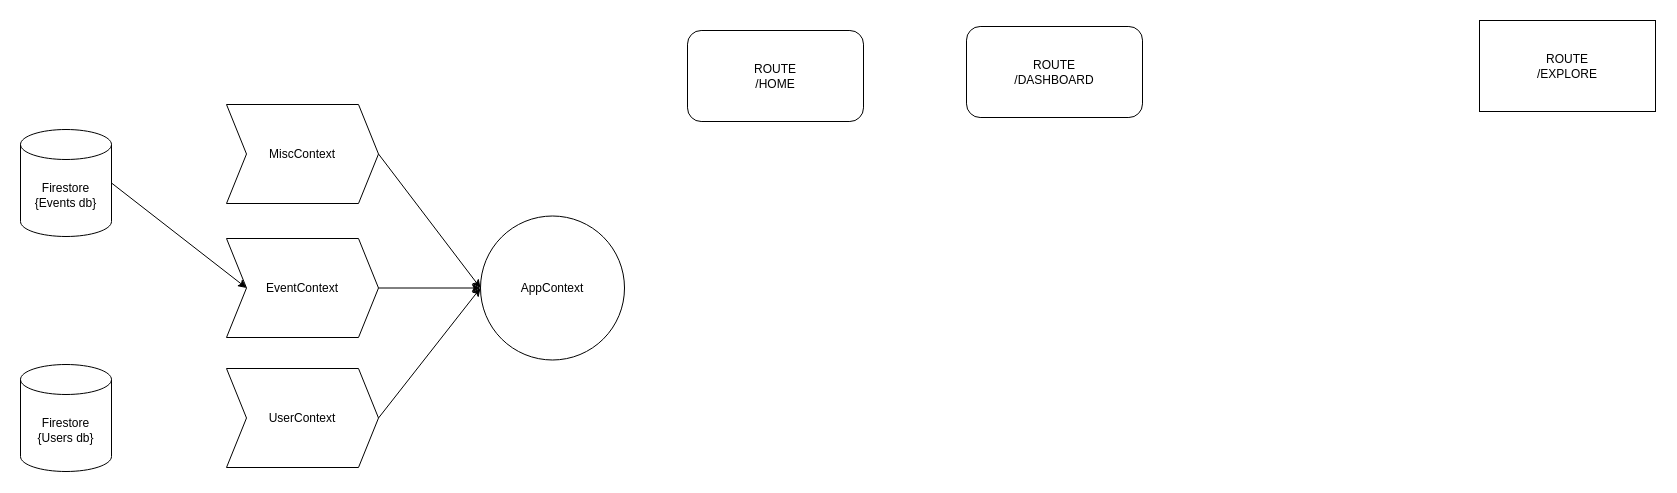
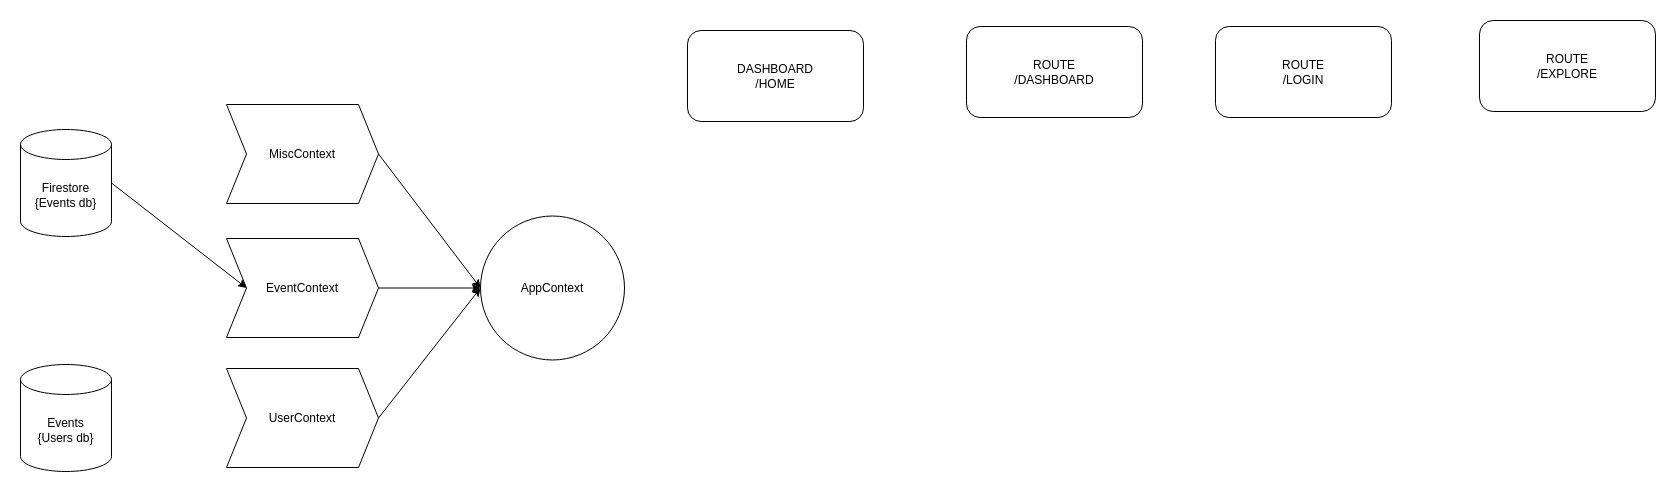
  <mxCell id="0" />
  <mxCell id="1" parent="0" />
  <mxCell id="2" value="AppContext" style="ellipse;whiteSpace=wrap;html=1;aspect=fixed;" vertex="1" parent="1"><mxGeometry x="480" y="215.5" width="144" height="144" as="geometry" /></mxCell>
  <mxCell id="3" style="edgeStyle=none;html=1;exitX=1;exitY=0.5;exitDx=0;exitDy=0;entryX=0;entryY=0.5;entryDx=0;entryDy=0;" edge="1" parent="1" source="4" target="2"><mxGeometry relative="1" as="geometry" /></mxCell>
  <mxCell id="4" value="EventContext" style="shape=step;perimeter=stepPerimeter;whiteSpace=wrap;html=1;fixedSize=1;rotation=0;" vertex="1" parent="1"><mxGeometry x="226" y="238" width="152" height="99" as="geometry" /></mxCell>
  <mxCell id="5" style="edgeStyle=none;html=1;exitX=1;exitY=0.5;exitDx=0;exitDy=0;entryX=0;entryY=0.5;entryDx=0;entryDy=0;" edge="1" parent="1" source="6" target="2"><mxGeometry relative="1" as="geometry" /></mxCell>
  <mxCell id="6" value="MiscContext" style="shape=step;perimeter=stepPerimeter;whiteSpace=wrap;html=1;fixedSize=1;rotation=0;" vertex="1" parent="1"><mxGeometry x="226" y="104" width="152" height="99" as="geometry" /></mxCell>
  <mxCell id="7" style="edgeStyle=none;html=1;exitX=1;exitY=0.5;exitDx=0;exitDy=0;entryX=0;entryY=0.5;entryDx=0;entryDy=0;" edge="1" parent="1" source="8" target="2"><mxGeometry relative="1" as="geometry" /></mxCell>
  <mxCell id="8" value="UserContext" style="shape=step;perimeter=stepPerimeter;whiteSpace=wrap;html=1;fixedSize=1;rotation=0;" vertex="1" parent="1"><mxGeometry x="226" y="368" width="152" height="99" as="geometry" /></mxCell>
  <mxCell id="9" style="edgeStyle=none;html=1;exitX=1;exitY=0.5;exitDx=0;exitDy=0;exitPerimeter=0;entryX=0;entryY=0.5;entryDx=0;entryDy=0;" edge="1" parent="1" source="10" target="4"><mxGeometry relative="1" as="geometry" /></mxCell>
  <mxCell id="10" value="Firestore&lt;br&gt;{Events db}" style="shape=cylinder3;whiteSpace=wrap;html=1;boundedLbl=1;backgroundOutline=1;size=15;" vertex="1" parent="1"><mxGeometry x="20" y="129" width="91" height="107" as="geometry" /></mxCell>
- <mxCell id="11" value="Firestore&lt;br&gt;{Users db}" style="shape=cylinder3;whiteSpace=wrap;html=1;boundedLbl=1;backgroundOutline=1;size=15;" vertex="1" parent="1"><mxGeometry x="20" y="364" width="91" height="107" as="geometry" /></mxCell>
- <mxCell id="12" value="ROUTE&lt;br&gt;/HOME" style="rounded=1;whiteSpace=wrap;html=1;" vertex="1" parent="1"><mxGeometry x="687" y="30" width="176" height="91" as="geometry" /></mxCell>
+ <mxCell id="11" value="Events&lt;br&gt;{Users db}" style="shape=cylinder3;whiteSpace=wrap;html=1;boundedLbl=1;backgroundOutline=1;size=15;" vertex="1" parent="1"><mxGeometry x="20" y="364" width="91" height="107" as="geometry" /></mxCell>
+ <mxCell id="12" value="DASHBOARD&lt;br&gt;/HOME" style="rounded=1;whiteSpace=wrap;html=1;" vertex="1" parent="1"><mxGeometry x="687" y="30" width="176" height="91" as="geometry" /></mxCell>
  <mxCell id="13" value="ROUTE&lt;br&gt;/DASHBOARD" style="rounded=1;whiteSpace=wrap;html=1;" vertex="1" parent="1"><mxGeometry x="966" y="26" width="176" height="91" as="geometry" /></mxCell>
- <mxCell id="15" value="ROUTE&lt;br&gt;/EXPLORE" style="whiteSpace=wrap;html=1;rounded=0;" vertex="1" parent="1"><mxGeometry x="1479" y="20" width="176" height="91" as="geometry" /></mxCell>
+ <mxCell id="14" value="ROUTE&lt;br&gt;/LOGIN" style="rounded=1;whiteSpace=wrap;html=1;" vertex="1" parent="1"><mxGeometry x="1215" y="26" width="176" height="91" as="geometry" /></mxCell>
+ <mxCell id="15" value="ROUTE&lt;br&gt;/EXPLORE" style="rounded=1;whiteSpace=wrap;html=1;" vertex="1" parent="1"><mxGeometry x="1479" y="20" width="176" height="91" as="geometry" /></mxCell>
